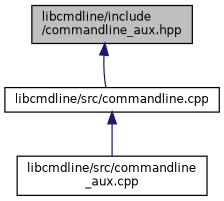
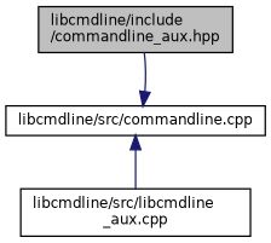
  digraph {
    node [color=black fillcolor=white fontname=Helvetica fontsize=10 shape=record style=filled]
    edge [color=midnightblue dir=back fontname=Helvetica fontsize=10 labelfontname=Helvetica labelfontsize=10 style=solid]
    n1 [fillcolor=grey75 fontcolor=black height=0.2 label="libcmdline/include\l/commandline_aux.hpp" width=0.4]
    n2 [height=0.2 label="libcmdline/src/commandline.cpp" width=0.4]
-   n3 [height=0.2 label="libcmdline/src/commandline\l_aux.cpp" width=0.4]
-   n1 -> n2
+   n3 [height=0.2 label="libcmdline/src/libcmdline\l_aux.cpp" width=0.4]
+   n2 -> n1
    n2 -> n3
  }
